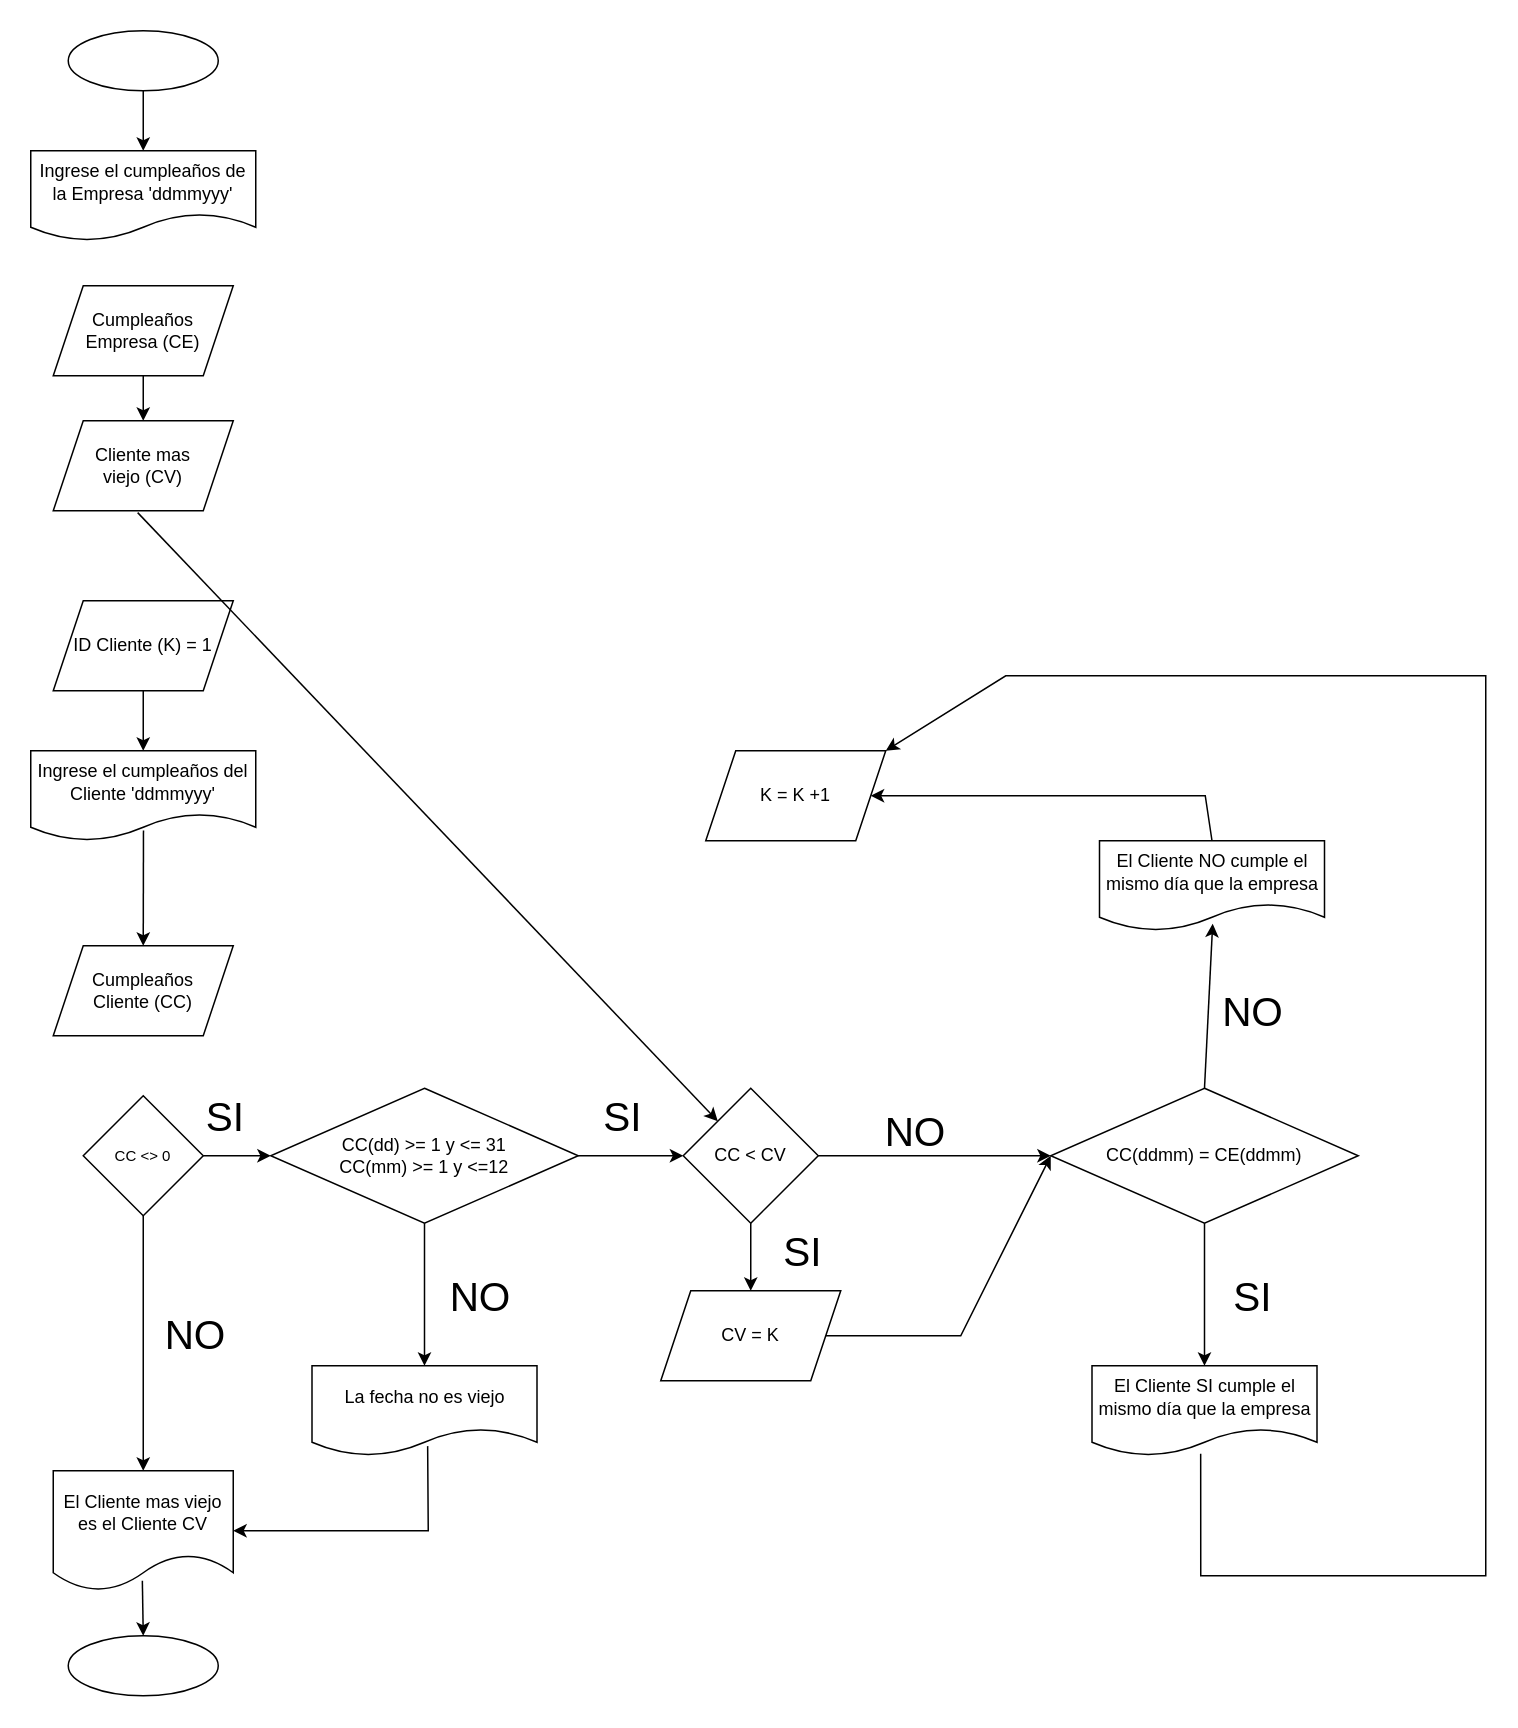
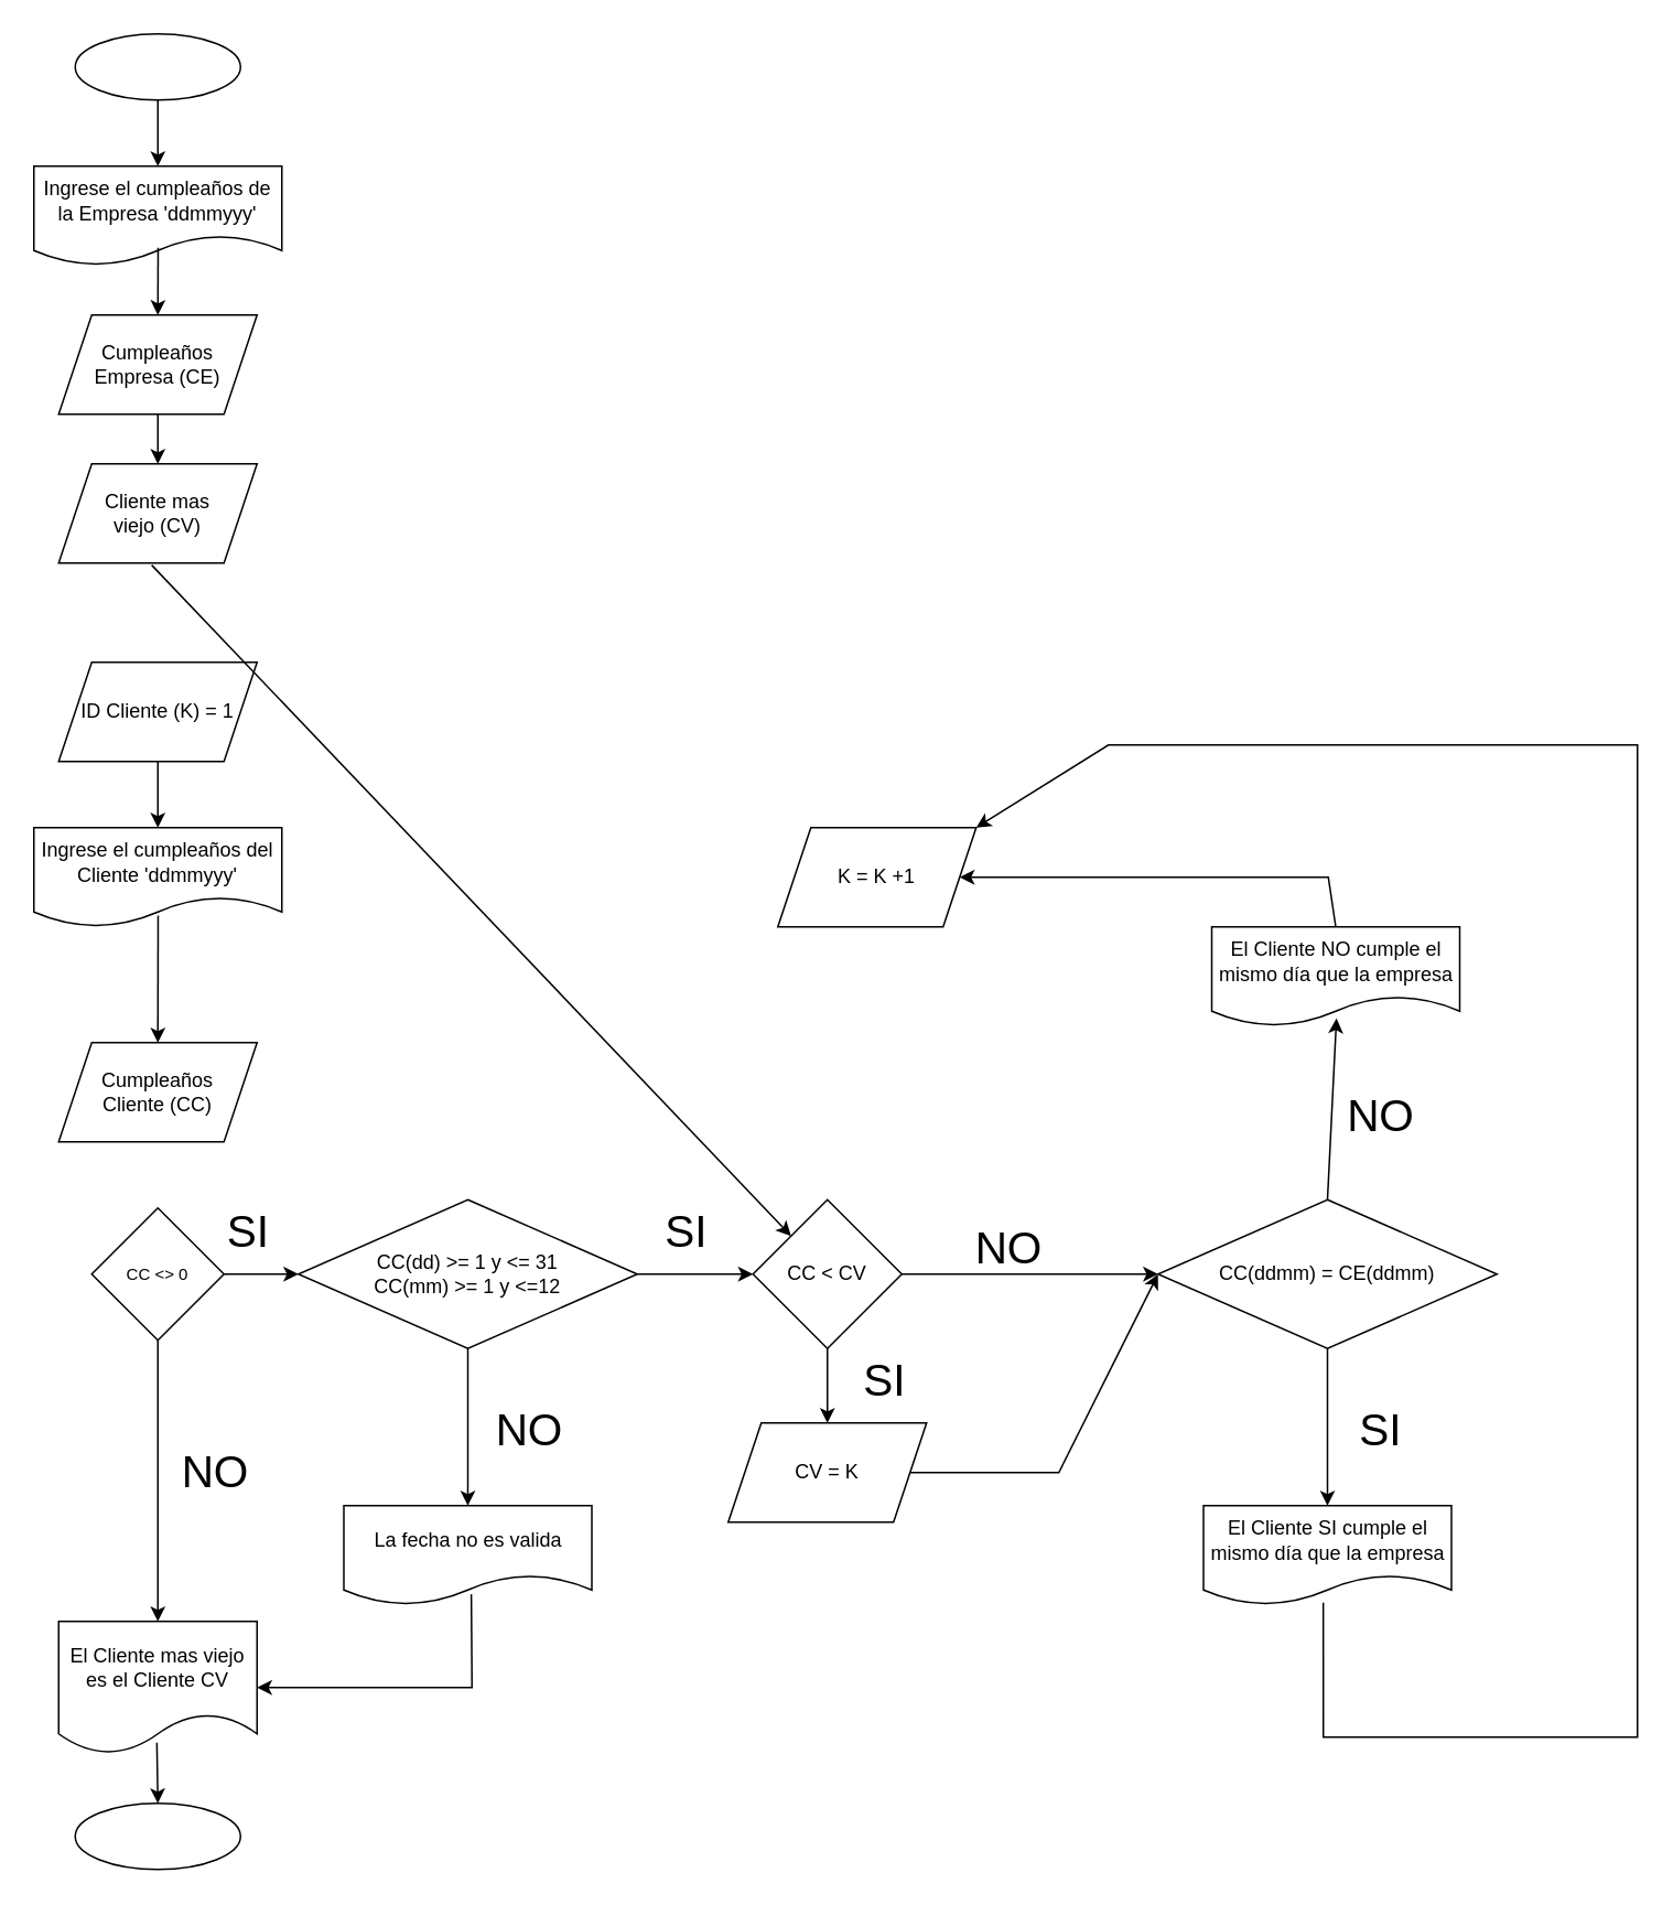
  <mxCell id="0" />
  <mxCell id="1" parent="0" />
  <mxCell id="2" value="" style="ellipse;whiteSpace=wrap;html=1;" vertex="1" parent="1"><mxGeometry x="45" y="20" width="100" height="40" as="geometry" /></mxCell>
  <mxCell id="3" value="" style="endArrow=classic;html=1;rounded=0;entryX=0.5;entryY=0;entryDx=0;entryDy=0;exitX=0.5;exitY=1;exitDx=0;exitDy=0;" edge="1" parent="1" source="2" target="4"><mxGeometry width="50" height="50" relative="1" as="geometry"><mxPoint x="94.71" y="60" as="sourcePoint" /><mxPoint x="94.71" y="90" as="targetPoint" /></mxGeometry></mxCell>
  <mxCell id="4" value="Ingrese el cumpleaños de la Empresa 'ddmmyyy'" style="shape=document;whiteSpace=wrap;html=1;boundedLbl=1;" vertex="1" parent="1"><mxGeometry x="20" y="100" width="150" height="60" as="geometry" /></mxCell>
  <mxCell id="5" value="Cumpleaños Empresa (CE)" style="shape=parallelogram;perimeter=parallelogramPerimeter;whiteSpace=wrap;html=1;fixedSize=1;" vertex="1" parent="1"><mxGeometry x="35" y="190" width="120" height="60" as="geometry" /></mxCell>
+ <mxCell id="6" value="" style="endArrow=classic;html=1;rounded=0;entryX=0.5;entryY=0;entryDx=0;entryDy=0;exitX=0.501;exitY=0.821;exitDx=0;exitDy=0;exitPerimeter=0;" edge="1" parent="1" source="4" target="5"><mxGeometry width="50" height="50" relative="1" as="geometry"><mxPoint x="94.71" y="150" as="sourcePoint" /><mxPoint x="94.71" y="180" as="targetPoint" /></mxGeometry></mxCell>
  <mxCell id="7" value="ID Cliente (K) = 1" style="shape=parallelogram;perimeter=parallelogramPerimeter;whiteSpace=wrap;html=1;fixedSize=1;" vertex="1" parent="1"><mxGeometry x="35" y="400" width="120" height="60" as="geometry" /></mxCell>
  <mxCell id="8" value="" style="endArrow=classic;html=1;rounded=0;exitX=0.5;exitY=1;exitDx=0;exitDy=0;entryX=0.5;entryY=0;entryDx=0;entryDy=0;" edge="1" parent="1" source="5" target="26"><mxGeometry width="50" height="50" relative="1" as="geometry"><mxPoint x="94.71" y="250" as="sourcePoint" /><mxPoint x="95" y="280" as="targetPoint" /></mxGeometry></mxCell>
  <mxCell id="9" value="" style="endArrow=classic;html=1;rounded=0;entryX=0.5;entryY=0;entryDx=0;entryDy=0;exitX=0.5;exitY=1;exitDx=0;exitDy=0;" edge="1" parent="1" source="7" target="10"><mxGeometry width="50" height="50" relative="1" as="geometry"><mxPoint x="95" y="450" as="sourcePoint" /><mxPoint x="94.71" y="490" as="targetPoint" /></mxGeometry></mxCell>
  <mxCell id="10" value="Ingrese el cumpleaños del Cliente 'ddmmyyy'" style="shape=document;whiteSpace=wrap;html=1;boundedLbl=1;" vertex="1" parent="1"><mxGeometry x="20" y="500" width="150" height="60" as="geometry" /></mxCell>
  <mxCell id="11" value="Cumpleaños &lt;br&gt;Cliente (CC)" style="shape=parallelogram;perimeter=parallelogramPerimeter;whiteSpace=wrap;html=1;fixedSize=1;" vertex="1" parent="1"><mxGeometry x="35" y="630" width="120" height="60" as="geometry" /></mxCell>
  <mxCell id="12" value="" style="endArrow=classic;html=1;rounded=0;exitX=0.501;exitY=0.887;exitDx=0;exitDy=0;exitPerimeter=0;entryX=0.5;entryY=0;entryDx=0;entryDy=0;" edge="1" parent="1" source="10" target="11"><mxGeometry width="50" height="50" relative="1" as="geometry"><mxPoint x="94.71" y="550" as="sourcePoint" /><mxPoint x="94.71" y="580" as="targetPoint" /></mxGeometry></mxCell>
  <mxCell id="13" value="CC &amp;lt;&amp;gt; 0" style="rhombus;whiteSpace=wrap;html=1;fontSize=10;" vertex="1" parent="1"><mxGeometry x="55" y="730" width="80" height="80" as="geometry" /></mxCell>
  <mxCell id="14" value="CC(dd) &amp;gt;= 1 y &amp;lt;= 31&lt;br&gt;CC(mm) &amp;gt;= 1 y &amp;lt;=12" style="rhombus;whiteSpace=wrap;html=1;" vertex="1" parent="1"><mxGeometry x="180" y="725" width="205" height="90" as="geometry" /></mxCell>
  <mxCell id="15" value="" style="endArrow=classic;html=1;rounded=0;exitX=1;exitY=0.5;exitDx=0;exitDy=0;entryX=0;entryY=0.5;entryDx=0;entryDy=0;" edge="1" parent="1" source="13" target="14"><mxGeometry width="50" height="50" relative="1" as="geometry"><mxPoint x="135" y="769.5" as="sourcePoint" /><mxPoint x="170" y="770" as="targetPoint" /></mxGeometry></mxCell>
  <mxCell id="16" value="" style="endArrow=classic;html=1;rounded=0;exitX=0.5;exitY=1;exitDx=0;exitDy=0;entryX=0.5;entryY=0;entryDx=0;entryDy=0;" edge="1" parent="1" source="14" target="17"><mxGeometry width="50" height="50" relative="1" as="geometry"><mxPoint x="282.16" y="820" as="sourcePoint" /><mxPoint x="282.16" y="850" as="targetPoint" /></mxGeometry></mxCell>
- <mxCell id="17" value="La fecha no es viejo" style="shape=document;whiteSpace=wrap;html=1;boundedLbl=1;" vertex="1" parent="1"><mxGeometry x="207.5" y="910" width="150" height="60" as="geometry" /></mxCell>
+ <mxCell id="17" value="La fecha no es valida" style="shape=document;whiteSpace=wrap;html=1;boundedLbl=1;" vertex="1" parent="1"><mxGeometry x="207.5" y="910" width="150" height="60" as="geometry" /></mxCell>
  <mxCell id="18" value="CC(ddmm) = CE(ddmm)" style="rhombus;whiteSpace=wrap;html=1;" vertex="1" parent="1"><mxGeometry x="700" y="725" width="205" height="90" as="geometry" /></mxCell>
  <mxCell id="19" value="" style="endArrow=classic;html=1;rounded=0;entryX=0;entryY=0.5;entryDx=0;entryDy=0;exitX=1;exitY=0.5;exitDx=0;exitDy=0;" edge="1" parent="1" source="14" target="24"><mxGeometry width="50" height="50" relative="1" as="geometry"><mxPoint x="385" y="769.5" as="sourcePoint" /><mxPoint x="420" y="770" as="targetPoint" /></mxGeometry></mxCell>
  <mxCell id="20" value="" style="endArrow=classic;html=1;rounded=0;exitX=0.5;exitY=0;exitDx=0;exitDy=0;entryX=0.503;entryY=0.922;entryDx=0;entryDy=0;entryPerimeter=0;" edge="1" parent="1" source="18" target="21"><mxGeometry width="50" height="50" relative="1" as="geometry"><mxPoint x="802.16" y="720" as="sourcePoint" /><mxPoint x="802.65" y="663.64" as="targetPoint" /></mxGeometry></mxCell>
  <mxCell id="21" value="El Cliente NO cumple el mismo día que la empresa" style="shape=document;whiteSpace=wrap;html=1;boundedLbl=1;" vertex="1" parent="1"><mxGeometry x="732.5" y="560" width="150" height="60" as="geometry" /></mxCell>
  <mxCell id="22" value="" style="endArrow=classic;html=1;rounded=0;exitX=0.5;exitY=0;exitDx=0;exitDy=0;entryX=1;entryY=0.5;entryDx=0;entryDy=0;" edge="1" parent="1" source="21" target="25"><mxGeometry width="50" height="50" relative="1" as="geometry"><mxPoint x="240" y="590" as="sourcePoint" /><mxPoint x="590" y="530" as="targetPoint" /><Array as="points"><mxPoint x="803" y="530" /></Array></mxGeometry></mxCell>
  <mxCell id="23" value="CV = K" style="shape=parallelogram;perimeter=parallelogramPerimeter;whiteSpace=wrap;html=1;fixedSize=1;" vertex="1" parent="1"><mxGeometry x="440" y="860" width="120" height="60" as="geometry" /></mxCell>
  <mxCell id="24" value="CC &amp;lt; CV" style="rhombus;whiteSpace=wrap;html=1;" vertex="1" parent="1"><mxGeometry x="455" y="725" width="90" height="90" as="geometry" /></mxCell>
  <mxCell id="25" value="K = K +1" style="shape=parallelogram;perimeter=parallelogramPerimeter;whiteSpace=wrap;html=1;fixedSize=1;" vertex="1" parent="1"><mxGeometry x="470" y="500" width="120" height="60" as="geometry" /></mxCell>
  <mxCell id="26" value="Cliente mas &lt;br&gt;viejo (CV)" style="shape=parallelogram;perimeter=parallelogramPerimeter;whiteSpace=wrap;html=1;fixedSize=1;" vertex="1" parent="1"><mxGeometry x="35" y="280" width="120" height="60" as="geometry" /></mxCell>
  <mxCell id="27" value="" style="endArrow=classic;html=1;rounded=0;exitX=0.469;exitY=1.021;exitDx=0;exitDy=0;exitPerimeter=0;" edge="1" parent="1" source="26" target="24"><mxGeometry width="50" height="50" relative="1" as="geometry"><mxPoint x="80" y="320" as="sourcePoint" /><mxPoint x="130" y="270" as="targetPoint" /></mxGeometry></mxCell>
  <mxCell id="28" value="" style="endArrow=classic;html=1;rounded=0;exitX=0.5;exitY=1;exitDx=0;exitDy=0;entryX=0.5;entryY=0;entryDx=0;entryDy=0;" edge="1" parent="1" source="24" target="23"><mxGeometry width="50" height="50" relative="1" as="geometry"><mxPoint x="485" y="870" as="sourcePoint" /><mxPoint x="535" y="820" as="targetPoint" /></mxGeometry></mxCell>
  <mxCell id="29" value="" style="endArrow=classic;html=1;rounded=0;exitX=1;exitY=0.5;exitDx=0;exitDy=0;entryX=0;entryY=0.5;entryDx=0;entryDy=0;" edge="1" parent="1" source="23" target="18"><mxGeometry width="50" height="50" relative="1" as="geometry"><mxPoint x="450" y="940" as="sourcePoint" /><mxPoint x="500" y="890" as="targetPoint" /><Array as="points"><mxPoint x="640" y="890" /></Array></mxGeometry></mxCell>
  <mxCell id="30" value="" style="endArrow=classic;html=1;rounded=0;exitX=1;exitY=0.5;exitDx=0;exitDy=0;entryX=0;entryY=0.5;entryDx=0;entryDy=0;" edge="1" parent="1" source="24" target="18"><mxGeometry width="50" height="50" relative="1" as="geometry"><mxPoint x="550" y="650" as="sourcePoint" /><mxPoint x="500" y="890" as="targetPoint" /><Array as="points" /></mxGeometry></mxCell>
  <mxCell id="31" value="El Cliente SI cumple el mismo día que la empresa" style="shape=document;whiteSpace=wrap;html=1;boundedLbl=1;" vertex="1" parent="1"><mxGeometry x="727.5" y="910" width="150" height="60" as="geometry" /></mxCell>
  <mxCell id="32" value="" style="endArrow=classic;html=1;rounded=0;exitX=0.5;exitY=1;exitDx=0;exitDy=0;entryX=0.5;entryY=0;entryDx=0;entryDy=0;" edge="1" parent="1" source="18" target="31"><mxGeometry width="50" height="50" relative="1" as="geometry"><mxPoint x="670" y="1020" as="sourcePoint" /><mxPoint x="760" y="1010" as="targetPoint" /></mxGeometry></mxCell>
  <mxCell id="33" value="" style="endArrow=classic;html=1;rounded=0;exitX=0.483;exitY=0.978;exitDx=0;exitDy=0;exitPerimeter=0;entryX=1;entryY=0;entryDx=0;entryDy=0;" edge="1" parent="1" source="31" target="25"><mxGeometry width="50" height="50" relative="1" as="geometry"><mxPoint x="670" y="980" as="sourcePoint" /><mxPoint x="720" y="930" as="targetPoint" /><Array as="points"><mxPoint x="800" y="1050" /><mxPoint x="990" y="1050" /><mxPoint x="990" y="450" /><mxPoint x="670" y="450" /></Array></mxGeometry></mxCell>
  <mxCell id="34" value="" style="endArrow=classic;html=1;rounded=0;exitX=0.5;exitY=1;exitDx=0;exitDy=0;" edge="1" parent="1" source="13" target="35"><mxGeometry width="50" height="50" relative="1" as="geometry"><mxPoint x="430" y="1000" as="sourcePoint" /><mxPoint x="95" y="1020" as="targetPoint" /></mxGeometry></mxCell>
  <mxCell id="35" value="El Cliente mas viejo es el Cliente CV" style="shape=document;whiteSpace=wrap;html=1;boundedLbl=1;" vertex="1" parent="1"><mxGeometry x="35" y="980" width="120" height="80" as="geometry" /></mxCell>
  <mxCell id="36" value="" style="endArrow=classic;html=1;rounded=0;exitX=0.514;exitY=0.893;exitDx=0;exitDy=0;exitPerimeter=0;entryX=1;entryY=0.5;entryDx=0;entryDy=0;" edge="1" parent="1" source="17" target="35"><mxGeometry width="50" height="50" relative="1" as="geometry"><mxPoint x="510" y="900" as="sourcePoint" /><mxPoint x="560" y="850" as="targetPoint" /><Array as="points"><mxPoint x="285" y="1020" /></Array></mxGeometry></mxCell>
  <mxCell id="37" value="" style="endArrow=classic;html=1;rounded=0;exitX=0.495;exitY=0.916;exitDx=0;exitDy=0;exitPerimeter=0;entryX=0.5;entryY=0;entryDx=0;entryDy=0;" edge="1" parent="1" source="35" target="38"><mxGeometry width="50" height="50" relative="1" as="geometry"><mxPoint x="640" y="620" as="sourcePoint" /><mxPoint x="95" y="1110" as="targetPoint" /></mxGeometry></mxCell>
  <mxCell id="38" value="" style="ellipse;whiteSpace=wrap;html=1;" vertex="1" parent="1"><mxGeometry x="45" y="1090" width="100" height="40" as="geometry" /></mxCell>
  <mxCell id="39" value="SI" style="text;html=1;strokeColor=none;fillColor=none;align=center;verticalAlign=middle;whiteSpace=wrap;rounded=0;fontSize=27;" vertex="1" parent="1"><mxGeometry x="120" y="730" width="60" height="30" as="geometry" /></mxCell>
  <mxCell id="40" value="SI" style="text;html=1;strokeColor=none;fillColor=none;align=center;verticalAlign=middle;whiteSpace=wrap;rounded=0;fontSize=27;" vertex="1" parent="1"><mxGeometry x="505" y="820" width="60" height="30" as="geometry" /></mxCell>
  <mxCell id="41" value="SI" style="text;html=1;strokeColor=none;fillColor=none;align=center;verticalAlign=middle;whiteSpace=wrap;rounded=0;fontSize=27;" vertex="1" parent="1"><mxGeometry x="805" y="850" width="60" height="30" as="geometry" /></mxCell>
  <mxCell id="42" value="SI" style="text;html=1;strokeColor=none;fillColor=none;align=center;verticalAlign=middle;whiteSpace=wrap;rounded=0;fontSize=27;" vertex="1" parent="1"><mxGeometry x="385" y="730" width="60" height="30" as="geometry" /></mxCell>
  <mxCell id="43" value="NO" style="text;html=1;strokeColor=none;fillColor=none;align=center;verticalAlign=middle;whiteSpace=wrap;rounded=0;fontSize=27;" vertex="1" parent="1"><mxGeometry x="580" y="740" width="60" height="30" as="geometry" /></mxCell>
  <mxCell id="44" value="NO" style="text;html=1;strokeColor=none;fillColor=none;align=center;verticalAlign=middle;whiteSpace=wrap;rounded=0;fontSize=27;" vertex="1" parent="1"><mxGeometry x="805" y="660" width="60" height="30" as="geometry" /></mxCell>
  <mxCell id="45" value="NO" style="text;html=1;strokeColor=none;fillColor=none;align=center;verticalAlign=middle;whiteSpace=wrap;rounded=0;fontSize=27;" vertex="1" parent="1"><mxGeometry x="290" y="850" width="60" height="30" as="geometry" /></mxCell>
  <mxCell id="46" value="NO" style="text;html=1;strokeColor=none;fillColor=none;align=center;verticalAlign=middle;whiteSpace=wrap;rounded=0;fontSize=27;" vertex="1" parent="1"><mxGeometry x="100" y="875" width="60" height="30" as="geometry" /></mxCell>
